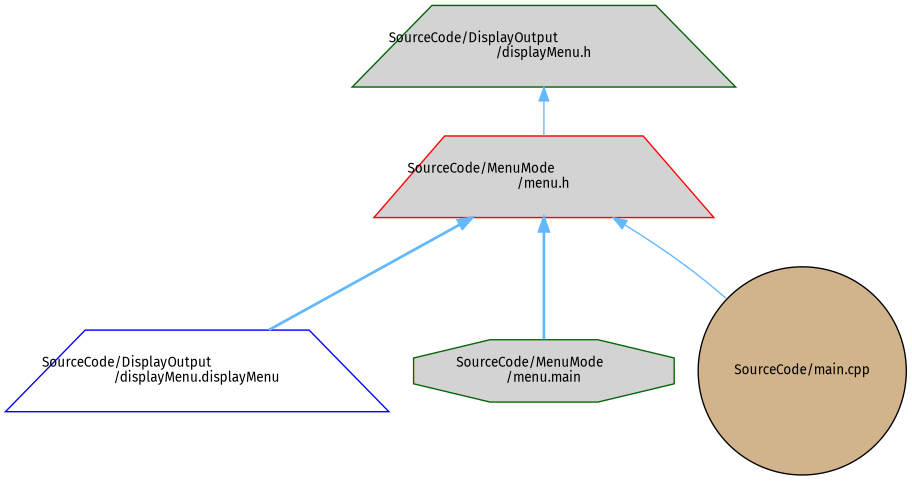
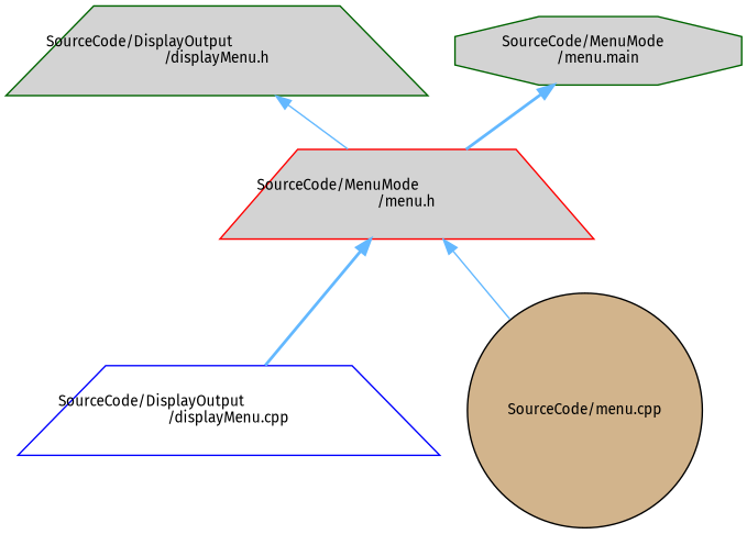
  digraph {
    fontname="Fira Sans"
    node [color=darkgreen fillcolor=lightgrey fontname="Fira Sans" fontsize=10 shape=trapezium style=filled]
    edge [color=steelblue1 dir=back fontname="Fira Sans" fontsize=10 labelfontname=Helvetica labelfontsize=10 style=solid]
    n1 [fontcolor=black height=0.2 label="SourceCode/DisplayOutput\l/displayMenu.h" width=0.4]
    n2 [color=red height=0.2 label="SourceCode/MenuMode\l/menu.h" width=0.4]
-   n3 [color=blue fillcolor=white height=0.2 label="SourceCode/DisplayOutput\l/displayMenu.displayMenu" width=0.4]
+   n3 [color=blue fillcolor=white height=0.2 label="SourceCode/DisplayOutput\l/displayMenu.cpp" width=0.4]
    n4 [height=0.2 label="SourceCode/MenuMode\l/menu.main" shape=octagon width=0.4]
-   n5 [color=black fillcolor=tan height=0.2 label="SourceCode/main.cpp" shape=circle width=0.4]
+   n5 [color=black fillcolor=tan height=0.2 label="SourceCode/menu.cpp" shape=circle width=0.4]
    n1 -> n2
    n2 -> n3 [style=bold]
-   n2 -> n4 [style=bold]
+   n4 -> n2 [style=bold]
    n2 -> n5
  }
